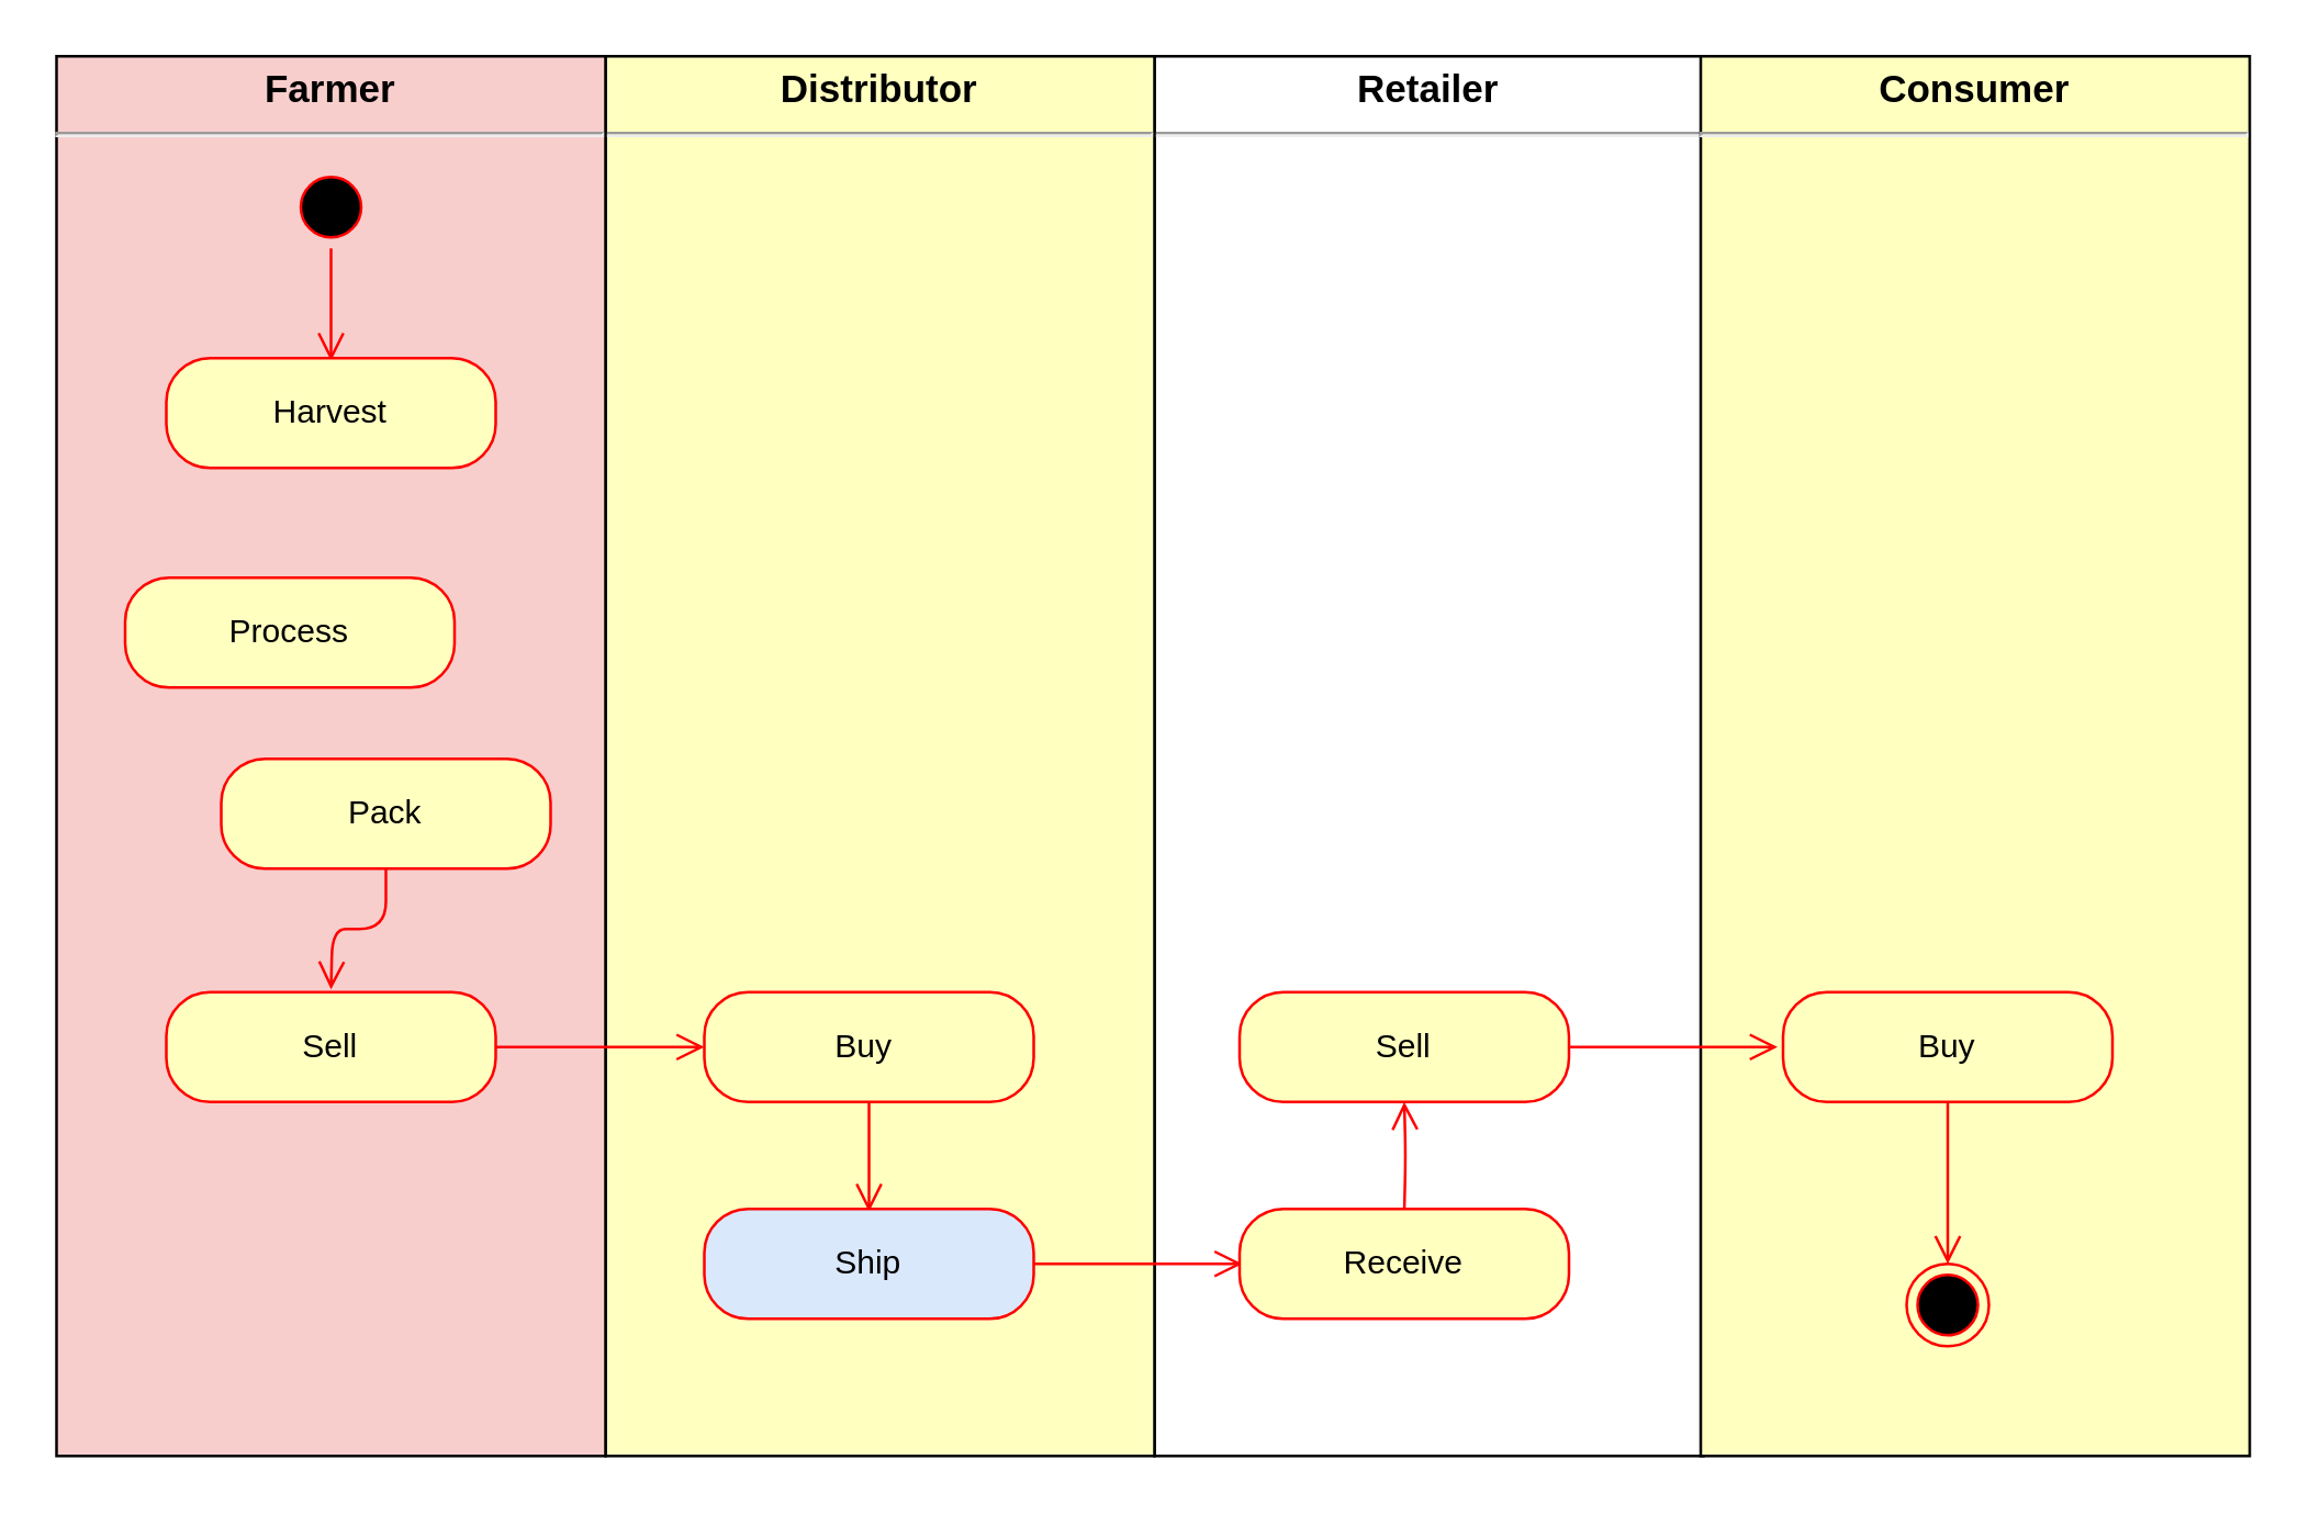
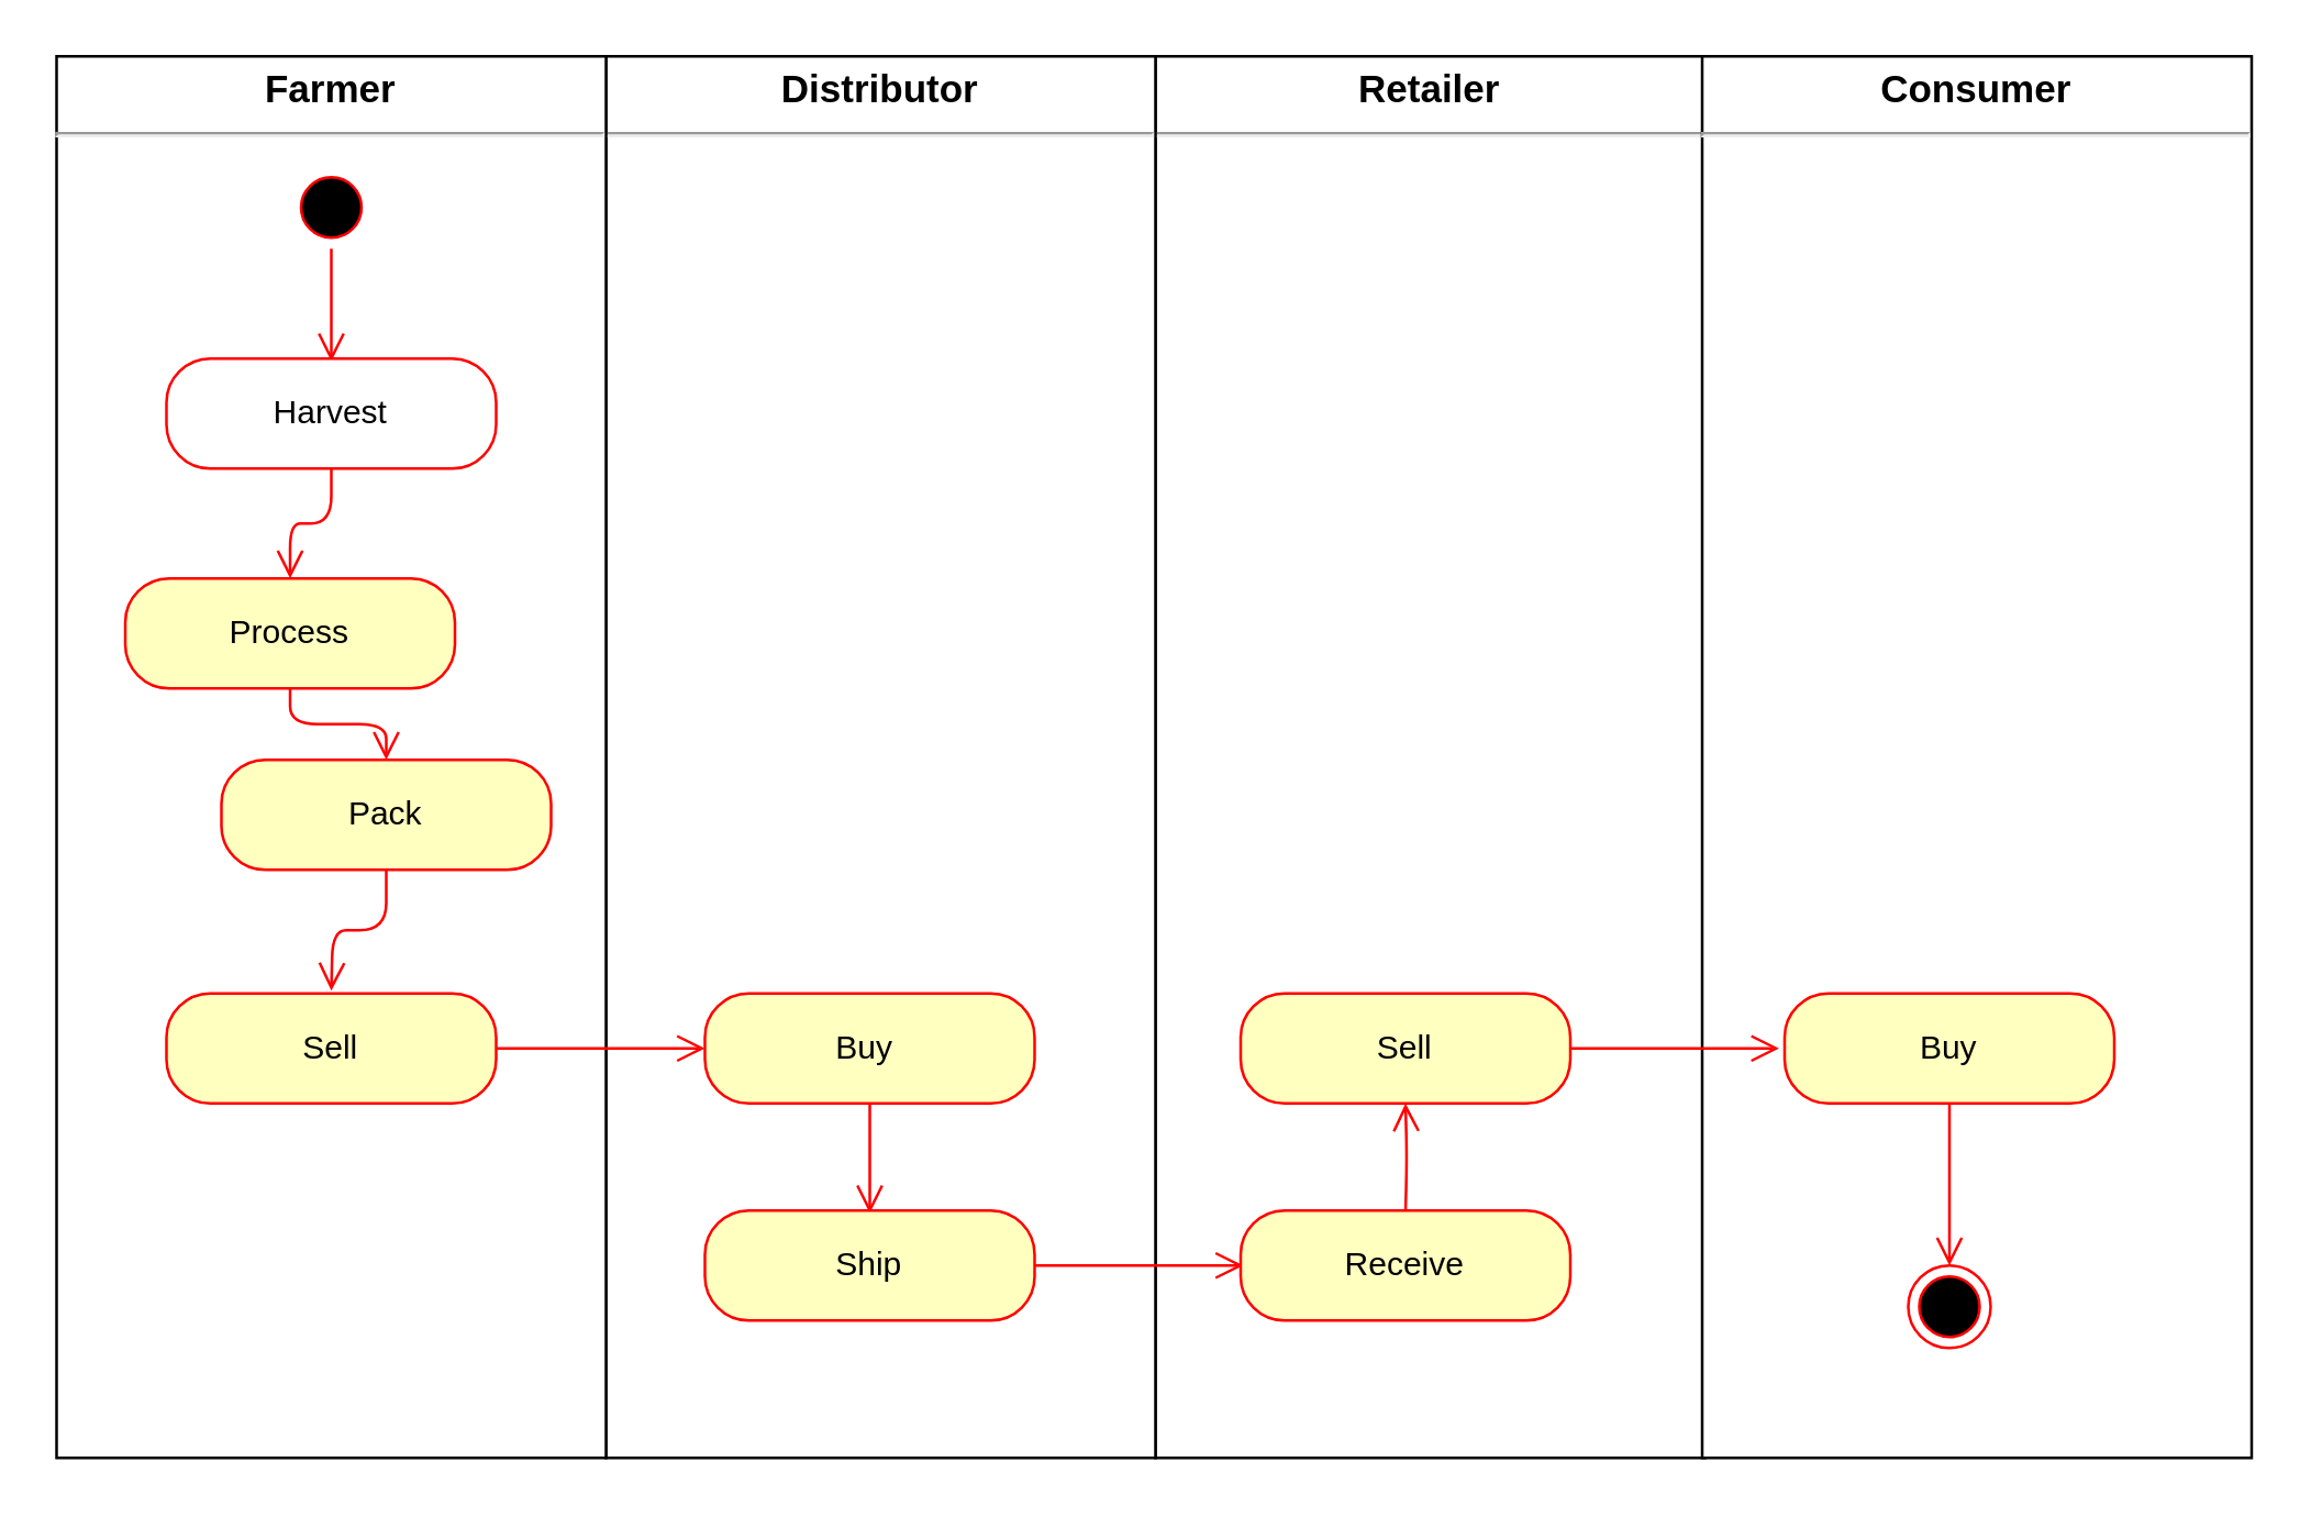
  <mxCell id="0" />
  <mxCell id="1" parent="0" />
  <mxCell id="2" value="&lt;p style=&quot;margin: 4px 0px 0px ; text-align: center ; font-size: 14px&quot;&gt;&lt;b&gt;Retailer&lt;/b&gt;&lt;/p&gt;&lt;hr style=&quot;font-size: 14px&quot;&gt;&lt;p style=&quot;margin: 0px 0px 0px 8px ; font-size: 14px&quot;&gt;&lt;br&gt;&lt;/p&gt;" style="verticalAlign=top;align=left;overflow=fill;fontSize=12;fontFamily=Helvetica;html=1;" vertex="1" parent="1"><mxGeometry x="420" y="20" width="200" height="510" as="geometry" /></mxCell>
- <mxCell id="3" value="&lt;p style=&quot;margin: 4px 0px 0px ; text-align: center ; font-size: 14px&quot;&gt;&lt;b&gt;Consumer&lt;/b&gt;&lt;/p&gt;&lt;hr style=&quot;font-size: 14px&quot;&gt;&lt;p style=&quot;margin: 0px 0px 0px 8px ; font-size: 14px&quot;&gt;&lt;br&gt;&lt;/p&gt;" style="verticalAlign=top;align=left;overflow=fill;fontSize=12;fontFamily=Helvetica;html=1;fillColor=#ffffc0;" vertex="1" parent="1"><mxGeometry x="619" y="20" width="200" height="510" as="geometry" /></mxCell>
- <mxCell id="4" value="&lt;p style=&quot;margin: 4px 0px 0px ; text-align: center ; font-size: 14px&quot;&gt;&lt;b&gt;Distributor&lt;/b&gt;&lt;/p&gt;&lt;hr style=&quot;font-size: 14px&quot;&gt;&lt;p style=&quot;margin: 0px 0px 0px 8px ; font-size: 14px&quot;&gt;&lt;br&gt;&lt;/p&gt;" style="verticalAlign=top;align=left;overflow=fill;fontSize=12;fontFamily=Helvetica;html=1;fillColor=#ffffc0;" vertex="1" parent="1"><mxGeometry x="220" y="20" width="200" height="510" as="geometry" /></mxCell>
- <mxCell id="5" value="&lt;p style=&quot;margin: 4px 0px 0px ; text-align: center ; font-size: 14px&quot;&gt;&lt;b&gt;&lt;font style=&quot;font-size: 14px&quot;&gt;Farmer&lt;/font&gt;&lt;/b&gt;&lt;/p&gt;&lt;hr style=&quot;font-size: 14px&quot;&gt;&lt;p style=&quot;margin: 0px 0px 0px 8px ; font-size: 14px&quot;&gt;&lt;br&gt;&lt;/p&gt;" style="verticalAlign=top;align=left;overflow=fill;fontSize=12;fontFamily=Helvetica;html=1;fillColor=#f8cecc;" vertex="1" parent="1"><mxGeometry x="20" y="20" width="200" height="510" as="geometry" /></mxCell>
+ <mxCell id="3" value="&lt;p style=&quot;margin: 4px 0px 0px ; text-align: center ; font-size: 14px&quot;&gt;&lt;b&gt;Consumer&lt;/b&gt;&lt;/p&gt;&lt;hr style=&quot;font-size: 14px&quot;&gt;&lt;p style=&quot;margin: 0px 0px 0px 8px ; font-size: 14px&quot;&gt;&lt;br&gt;&lt;/p&gt;" style="verticalAlign=top;align=left;overflow=fill;fontSize=12;fontFamily=Helvetica;html=1;" vertex="1" parent="1"><mxGeometry x="619" y="20" width="200" height="510" as="geometry" /></mxCell>
+ <mxCell id="4" value="&lt;p style=&quot;margin: 4px 0px 0px ; text-align: center ; font-size: 14px&quot;&gt;&lt;b&gt;Distributor&lt;/b&gt;&lt;/p&gt;&lt;hr style=&quot;font-size: 14px&quot;&gt;&lt;p style=&quot;margin: 0px 0px 0px 8px ; font-size: 14px&quot;&gt;&lt;br&gt;&lt;/p&gt;" style="verticalAlign=top;align=left;overflow=fill;fontSize=12;fontFamily=Helvetica;html=1;" vertex="1" parent="1"><mxGeometry x="220" y="20" width="200" height="510" as="geometry" /></mxCell>
+ <mxCell id="5" value="&lt;p style=&quot;margin: 4px 0px 0px ; text-align: center ; font-size: 14px&quot;&gt;&lt;b&gt;&lt;font style=&quot;font-size: 14px&quot;&gt;Farmer&lt;/font&gt;&lt;/b&gt;&lt;/p&gt;&lt;hr style=&quot;font-size: 14px&quot;&gt;&lt;p style=&quot;margin: 0px 0px 0px 8px ; font-size: 14px&quot;&gt;&lt;br&gt;&lt;/p&gt;" style="verticalAlign=top;align=left;overflow=fill;fontSize=12;fontFamily=Helvetica;html=1;" vertex="1" parent="1"><mxGeometry x="20" y="20" width="200" height="510" as="geometry" /></mxCell>
  <mxCell id="6" value="" style="ellipse;html=1;shape=startState;fillColor=#000000;strokeColor=#ff0000;" vertex="1" parent="1"><mxGeometry x="105" y="60" width="30" height="30" as="geometry" /></mxCell>
  <mxCell id="7" value="" style="edgeStyle=orthogonalEdgeStyle;html=1;verticalAlign=bottom;endArrow=open;endSize=8;strokeColor=#ff0000;" edge="1" source="6" parent="1"><mxGeometry x="29" y="10" as="geometry"><mxPoint x="120" y="131" as="targetPoint" /><Array as="points"><mxPoint x="120" y="130" /><mxPoint x="120" y="130" /></Array></mxGeometry></mxCell>
- <mxCell id="8" value="Harvest" style="rounded=1;whiteSpace=wrap;html=1;arcSize=40;fontColor=#000000;fillColor=#ffffc0;strokeColor=#ff0000;" vertex="1" parent="1"><mxGeometry x="60" y="130" width="120" height="40" as="geometry" /></mxCell>
+ <mxCell id="8" value="Harvest" style="rounded=1;whiteSpace=wrap;html=1;arcSize=40;fontColor=#000000;fillColor=#ffffff;strokeColor=#ff0000;" vertex="1" parent="1"><mxGeometry x="60" y="130" width="120" height="40" as="geometry" /></mxCell>
+ <mxCell id="9" value="" style="edgeStyle=orthogonalEdgeStyle;html=1;verticalAlign=bottom;endArrow=open;endSize=8;strokeColor=#ff0000;" edge="1" source="8" parent="1" target="10"><mxGeometry x="40" y="10" as="geometry"><mxPoint x="131" y="210" as="targetPoint" /></mxGeometry></mxCell>
  <mxCell id="10" value="Process" style="rounded=1;whiteSpace=wrap;html=1;arcSize=40;fontColor=#000000;fillColor=#ffffc0;strokeColor=#ff0000;" vertex="1" parent="1"><mxGeometry x="45" y="210" width="120" height="40" as="geometry" /></mxCell>
+ <mxCell id="11" value="" style="edgeStyle=orthogonalEdgeStyle;html=1;verticalAlign=bottom;endArrow=open;endSize=8;strokeColor=#ff0000;" edge="1" source="10" parent="1" target="12"><mxGeometry x="40" y="10" as="geometry"><mxPoint x="131" y="286" as="targetPoint" /></mxGeometry></mxCell>
  <mxCell id="12" value="Pack" style="rounded=1;whiteSpace=wrap;html=1;arcSize=40;fontColor=#000000;fillColor=#ffffc0;strokeColor=#ff0000;" vertex="1" parent="1"><mxGeometry x="80" y="276" width="120" height="40" as="geometry" /></mxCell>
  <mxCell id="13" value="" style="edgeStyle=orthogonalEdgeStyle;html=1;verticalAlign=bottom;endArrow=open;endSize=8;strokeColor=#ff0000;" edge="1" source="12" parent="1"><mxGeometry x="29" y="10" as="geometry"><mxPoint x="120" y="360" as="targetPoint" /></mxGeometry></mxCell>
  <mxCell id="14" value="Sell" style="rounded=1;whiteSpace=wrap;html=1;arcSize=40;fontColor=#000000;fillColor=#ffffc0;strokeColor=#ff0000;" vertex="1" parent="1"><mxGeometry x="60" y="361" width="120" height="40" as="geometry" /></mxCell>
  <mxCell id="15" value="" style="edgeStyle=orthogonalEdgeStyle;html=1;verticalAlign=bottom;endArrow=open;endSize=8;strokeColor=#ff0000;" edge="1" source="14" parent="1"><mxGeometry x="40" y="10" as="geometry"><mxPoint x="256" y="381" as="targetPoint" /></mxGeometry></mxCell>
  <mxCell id="16" value="Buy&amp;nbsp;" style="rounded=1;whiteSpace=wrap;html=1;arcSize=40;fontColor=#000000;fillColor=#ffffc0;strokeColor=#ff0000;" vertex="1" parent="1"><mxGeometry x="256" y="361" width="120" height="40" as="geometry" /></mxCell>
  <mxCell id="17" value="" style="edgeStyle=orthogonalEdgeStyle;html=1;verticalAlign=bottom;endArrow=open;endSize=8;strokeColor=#ff0000;" edge="1" parent="1" source="16"><mxGeometry x="236" y="241" as="geometry"><mxPoint x="316" y="441" as="targetPoint" /></mxGeometry></mxCell>
- <mxCell id="18" value="Ship" style="rounded=1;whiteSpace=wrap;html=1;arcSize=40;fontColor=#000000;fillColor=#dae8fc;strokeColor=#ff0000;" vertex="1" parent="1"><mxGeometry x="256" y="440" width="120" height="40" as="geometry" /></mxCell>
+ <mxCell id="18" value="Ship" style="rounded=1;whiteSpace=wrap;html=1;arcSize=40;fontColor=#000000;fillColor=#ffffc0;strokeColor=#ff0000;" vertex="1" parent="1"><mxGeometry x="256" y="440" width="120" height="40" as="geometry" /></mxCell>
  <mxCell id="19" value="" style="edgeStyle=orthogonalEdgeStyle;html=1;verticalAlign=bottom;endArrow=open;endSize=8;strokeColor=#ff0000;" edge="1" parent="1" source="18"><mxGeometry x="236" y="89" as="geometry"><mxPoint x="452" y="460" as="targetPoint" /></mxGeometry></mxCell>
  <mxCell id="20" value="Sell" style="rounded=1;whiteSpace=wrap;html=1;arcSize=40;fontColor=#000000;fillColor=#ffffc0;strokeColor=#ff0000;" vertex="1" parent="1"><mxGeometry x="451" y="361" width="120" height="40" as="geometry" /></mxCell>
  <mxCell id="21" value="" style="edgeStyle=orthogonalEdgeStyle;html=1;verticalAlign=bottom;endArrow=open;endSize=8;strokeColor=#ff0000;" edge="1" parent="1" target="20"><mxGeometry x="431" y="241" as="geometry"><mxPoint x="511" y="441" as="sourcePoint" /></mxGeometry></mxCell>
  <mxCell id="22" value="Receive" style="rounded=1;whiteSpace=wrap;html=1;arcSize=40;fontColor=#000000;fillColor=#ffffc0;strokeColor=#ff0000;" vertex="1" parent="1"><mxGeometry x="451" y="440" width="120" height="40" as="geometry" /></mxCell>
  <mxCell id="23" value="" style="edgeStyle=orthogonalEdgeStyle;html=1;verticalAlign=bottom;endArrow=open;endSize=8;strokeColor=#ff0000;" edge="1" parent="1"><mxGeometry x="431" y="10" as="geometry"><mxPoint x="647" y="381" as="targetPoint" /><mxPoint x="571" y="381" as="sourcePoint" /></mxGeometry></mxCell>
  <mxCell id="24" value="Buy" style="rounded=1;whiteSpace=wrap;html=1;arcSize=40;fontColor=#000000;fillColor=#ffffc0;strokeColor=#ff0000;" vertex="1" parent="1"><mxGeometry x="649" y="361" width="120" height="40" as="geometry" /></mxCell>
  <mxCell id="25" value="" style="edgeStyle=orthogonalEdgeStyle;html=1;verticalAlign=bottom;endArrow=open;endSize=8;strokeColor=#ff0000;" edge="1" source="24" parent="1" target="26"><mxGeometry relative="1" as="geometry"><mxPoint x="711" y="461" as="targetPoint" /></mxGeometry></mxCell>
  <mxCell id="26" value="" style="ellipse;html=1;shape=endState;fillColor=#000000;strokeColor=#ff0000;" vertex="1" parent="1"><mxGeometry x="694" y="460" width="30" height="30" as="geometry" /></mxCell>
